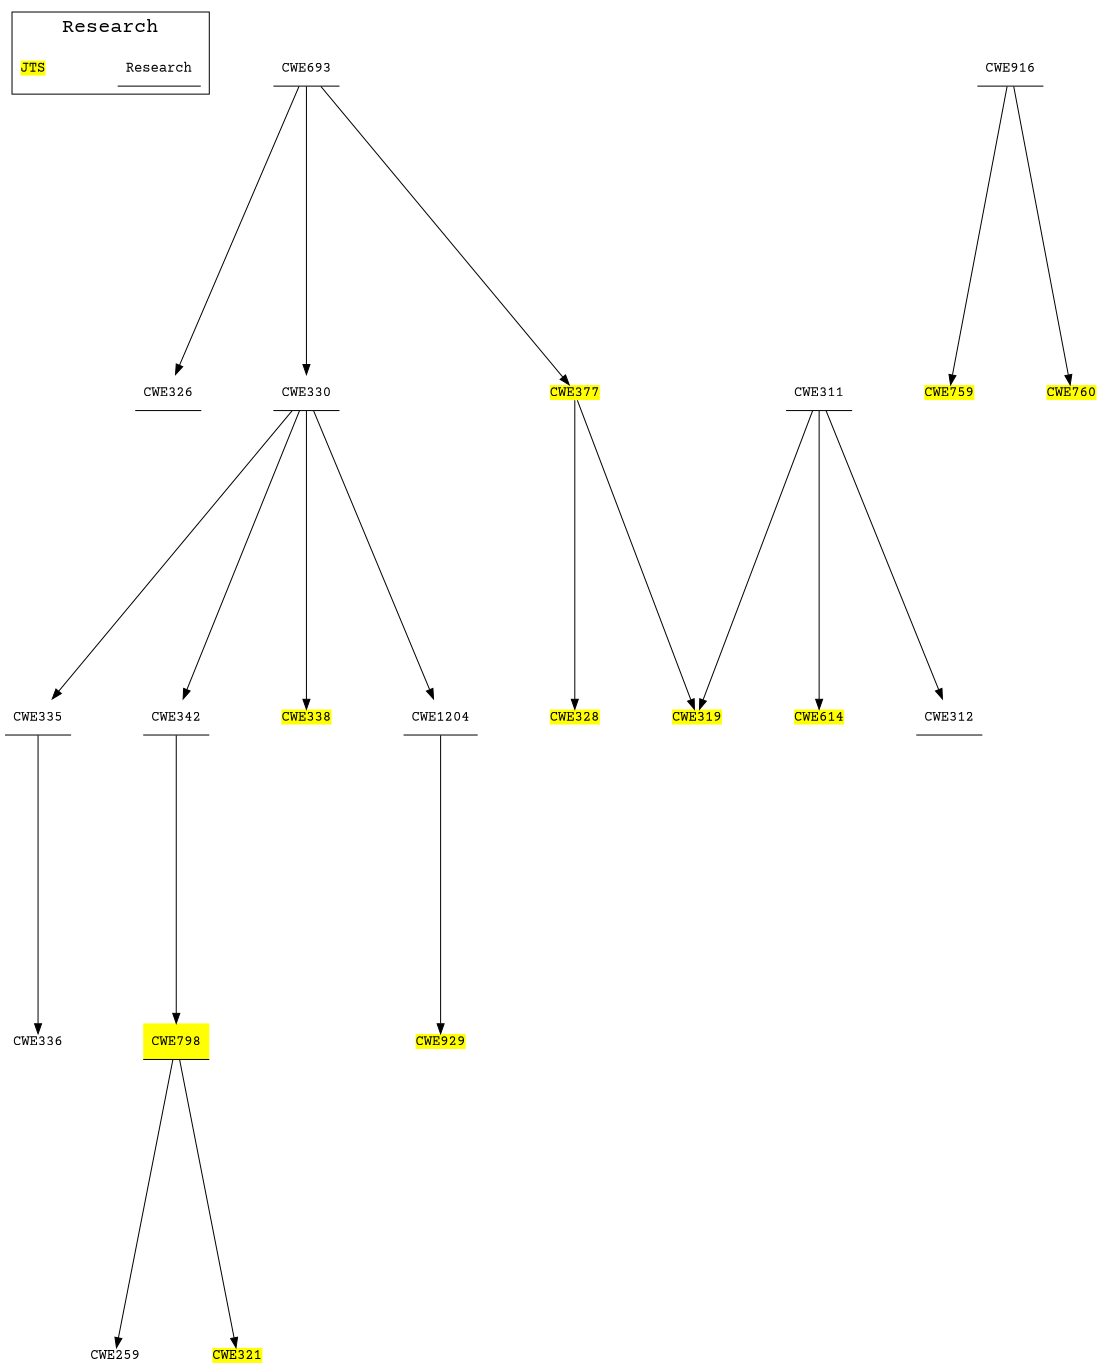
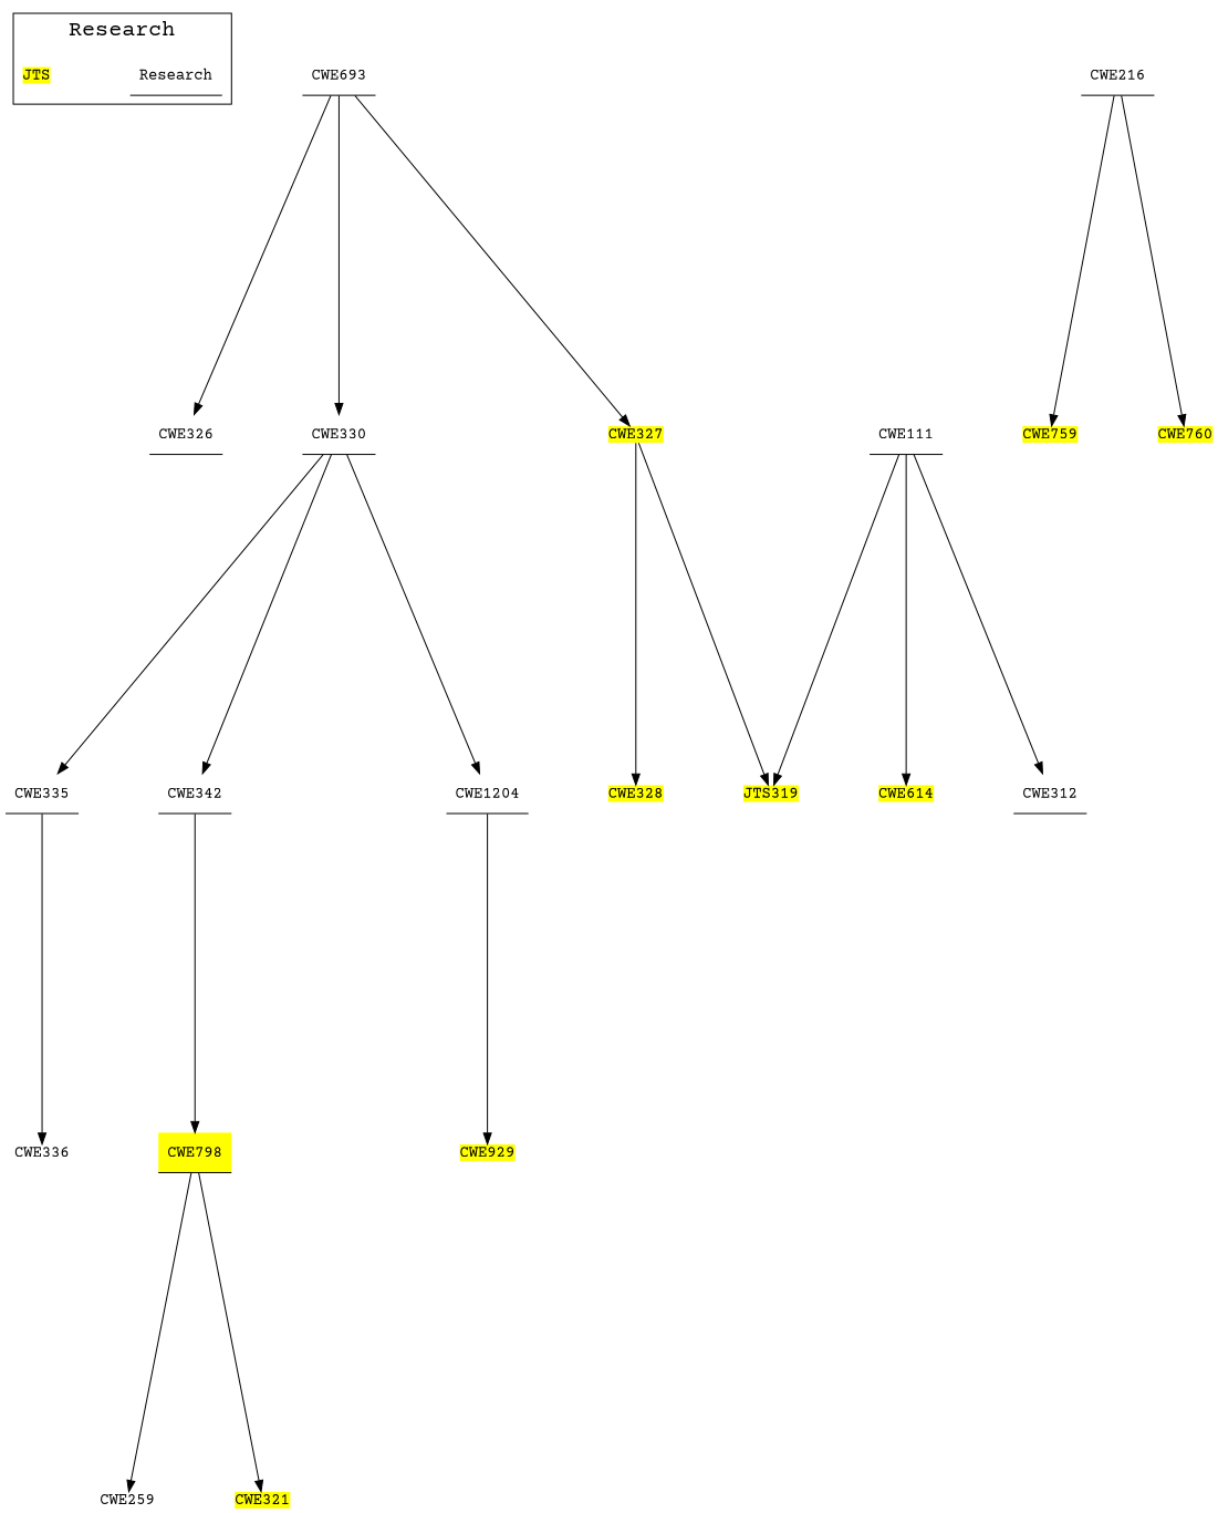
  digraph {
    fontname="Courier Prime"
    nodesep=1
    rankdir=TB
    ranksep=4
    splines=true
    node [color=black fillcolor=white fontname="Courier Prime" shape=plain style=filled]
    edge [fontname="Courier Prime"]
    n1 [label=Research shape=underline]
    n2 [fillcolor=yellow label=JTS]
    n3 [label=CWE693 shape=underline]
-   n4 [fillcolor=yellow label=CWE377]
+   n4 [fillcolor=yellow label=CWE327]
    n5 [label=CWE326 shape=underline]
    n6 [label=CWE330 shape=underline]
    n7 [fillcolor=yellow label=CWE328]
-   n8 [fillcolor=yellow label=CWE319]
-   n9 [label=CWE311 shape=underline]
+   n8 [fillcolor=yellow label=JTS319]
+   n9 [label=CWE111 shape=underline]
    n10 [fillcolor=yellow label=CWE614]
    n11 [label=CWE312 shape=underline]
-   n12 [fillcolor=yellow label=CWE338]
    n13 [label=CWE1204 shape=underline]
    n14 [label=CWE335 shape=underline]
    n15 [label=CWE342 shape=underline]
-   n16 [label=CWE916 shape=underline]
+   n16 [label=CWE216 shape=underline]
    n17 [fillcolor=yellow label=CWE759]
    n18 [fillcolor=yellow label=CWE760]
    n19 [fillcolor=yellow label=CWE929]
    n20 [label=CWE336]
    n21 [fillcolor=yellow label=CWE798 shape=underline]
    n22 [label=CWE259]
    n23 [fillcolor=yellow label=CWE321]
    subgraph cluster_1 {
      fontsize=20
      label=Research
      n1
      n2
    }
    n3 -> n4
    n3 -> n5
    n3 -> n6
    n4 -> n7
    n4 -> n8
-   n6 -> n12
    n6 -> n13
    n6 -> n14
    n6 -> n15
    n9 -> n8
    n9 -> n10
    n9 -> n11
    n13 -> n19
    n14 -> n20
    n15 -> n21
    n16 -> n17
    n16 -> n18
    n21 -> n22
    n21 -> n23
  }
